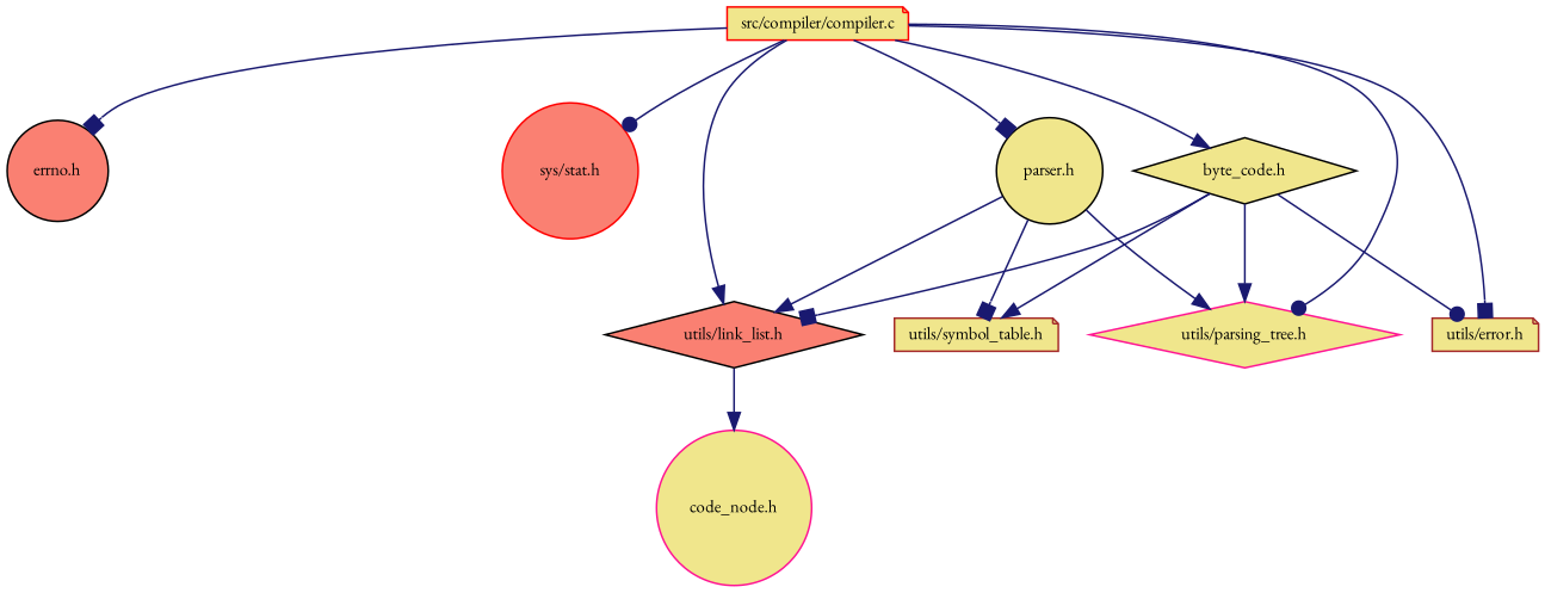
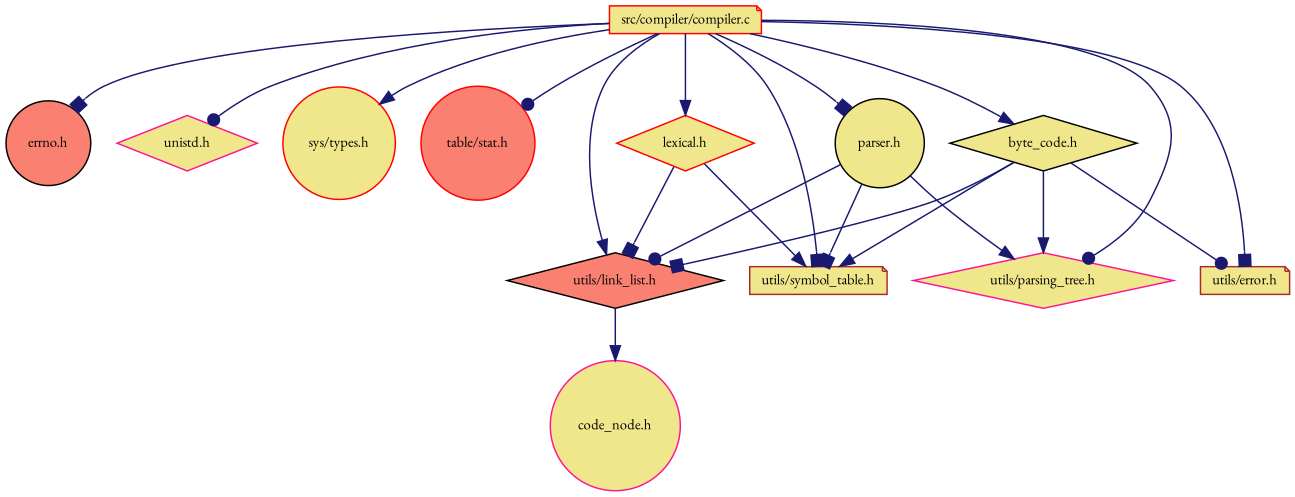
  digraph {
    fontname="EB Garamond"
    node [color=red fillcolor=khaki fontname="EB Garamond" fontsize=10 shape=circle style=filled]
    edge [arrowhead=normal color=midnightblue fontname="EB Garamond" fontsize=10 labelfontname=Helvetica labelfontsize=10 style=solid]
    n1 [fontcolor=black height=0.2 label="src/compiler/compiler.c" shape=note width=0.4]
    n2 [color=black fillcolor=salmon height=0.2 label="errno.h" width=0.4]
-   n5 [fillcolor=salmon height=0.2 label="sys/stat.h" width=0.4]
+   n3 [color=deeppink height=0.2 label="unistd.h" shape=diamond width=0.4]
+   n4 [height=0.2 label="sys/types.h" width=0.4]
+   n5 [fillcolor=salmon height=0.2 label="table/stat.h" width=0.4]
    n6 [color=black fillcolor=salmon height=0.2 label="utils/link_list.h" shape=diamond width=0.4]
    n7 [color=brown height=0.2 label="utils/symbol_table.h" shape=note width=0.4]
    n8 [color=deeppink height=0.2 label="utils/parsing_tree.h" shape=diamond width=0.4]
    n9 [color=brown height=0.2 label="utils/error.h" shape=note width=0.4]
+   n10 [height=0.2 label="lexical.h" shape=diamond width=0.4]
    n11 [color=black height=0.2 label="parser.h" width=0.4]
    n12 [color=black height=0.2 label="byte_code.h" shape=diamond width=0.4]
    n13 [color=deeppink height=0.2 label="code_node.h" width=0.4]
    n1 -> n2 [arrowhead=box]
+   n1 -> n3 [arrowhead=dot]
+   n1 -> n4
    n1 -> n5 [arrowhead=dot]
    n1 -> n6
+   n1 -> n7 [arrowhead=box]
    n1 -> n8 [arrowhead=dot]
    n1 -> n9 [arrowhead=box]
+   n1 -> n10
    n1 -> n11 [arrowhead=box]
    n1 -> n12
    n6 -> n13
-   n11 -> n6
+   n10 -> n6 [arrowhead=box]
+   n10 -> n7
+   n11 -> n6 [arrowhead=dot]
    n11 -> n7 [arrowhead=box]
    n11 -> n8
    n12 -> n6 [arrowhead=box]
    n12 -> n7
    n12 -> n8
    n12 -> n9 [arrowhead=dot]
  }
